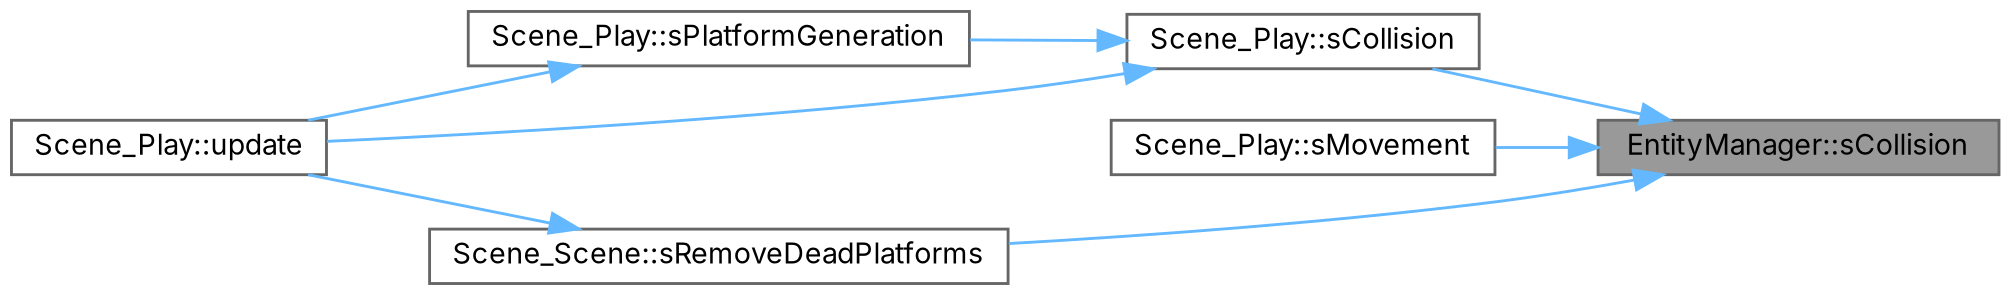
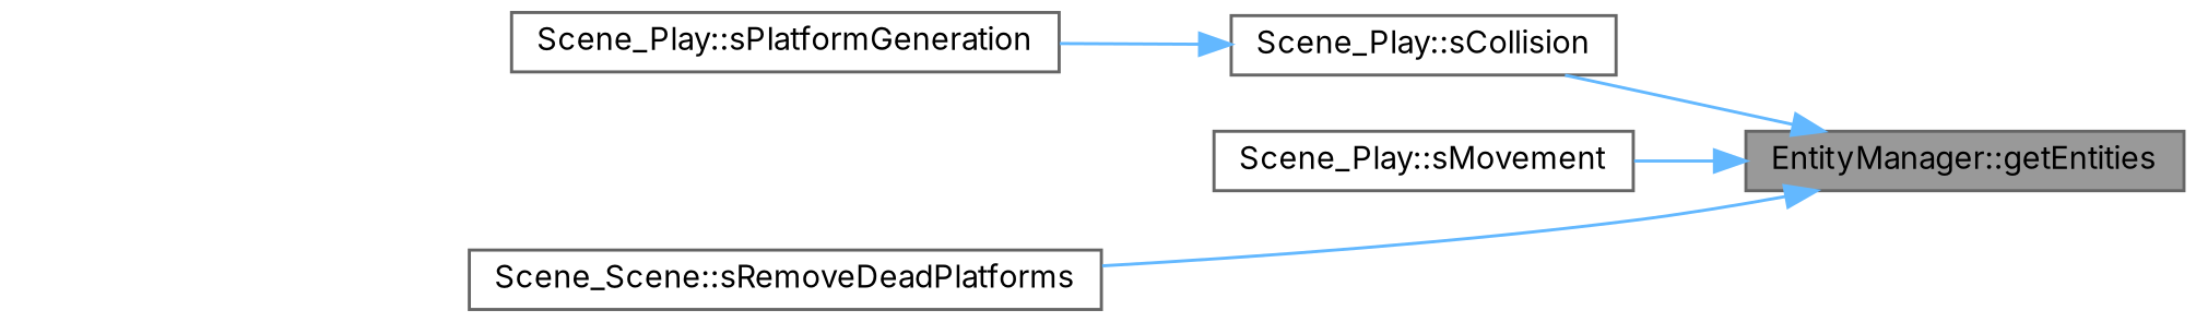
  digraph {
    fontname=Inter
    rankdir=RL
    node [color=grey40 fillcolor=white fontname=Inter fontsize=10 shape=box style=filled]
    edge [color=steelblue1 dir=back fontname=Inter fontsize=10 labelfontname=Helvetica labelfontsize=10 style=solid]
-   n1 [color=gray40 fillcolor=grey60 fontcolor=black height=0.2 label="EntityManager::sCollision" width=0.4]
+   n1 [color=gray40 fillcolor=grey60 fontcolor=black height=0.2 label="EntityManager::getEntities" width=0.4]
    n2 [height=0.2 label="Scene_Play::sCollision" width=0.4]
    n3 [height=0.2 label="Scene_Play::sMovement" width=0.4]
    n4 [height=0.2 label="Scene_Scene::sRemoveDeadPlatforms" width=0.4]
    n5 [height=0.2 label="Scene_Play::sPlatformGeneration" width=0.4]
-   n6 [height=0.2 label="Scene_Play::update" width=0.4]
    n1 -> n2
    n1 -> n3
    n1 -> n4
    n2 -> n5
-   n2 -> n6
-   n4 -> n6
-   n5 -> n6
  }
